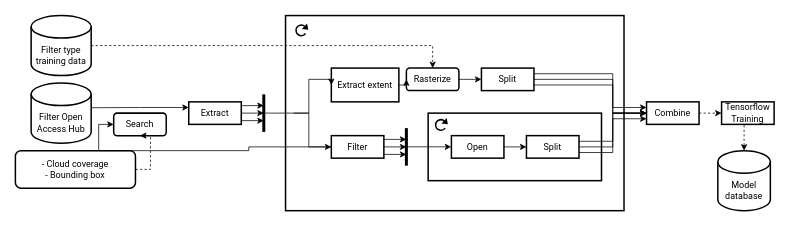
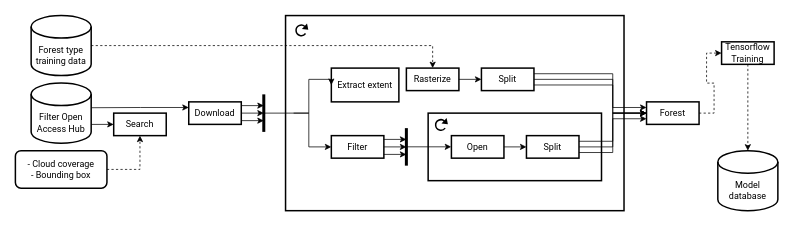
  <mxCell id="0" />
  <mxCell id="1" parent="0" />
  <mxCell id="2" value="" style="rounded=0;whiteSpace=wrap;html=1;fillColor=none;strokeWidth=2;" vertex="1" parent="1"><mxGeometry x="380" y="20" width="451" height="260" as="geometry" /></mxCell>
  <mxCell id="3" value="" style="rounded=0;whiteSpace=wrap;html=1;fillColor=none;strokeWidth=2;" vertex="1" parent="1"><mxGeometry x="570" y="150" width="231" height="90" as="geometry" /></mxCell>
  <mxCell id="4" style="edgeStyle=orthogonalEdgeStyle;rounded=0;orthogonalLoop=1;jettySize=auto;html=1;exitX=1;exitY=0.5;exitDx=0;exitDy=0;exitPerimeter=0;entryX=0.5;entryY=0;entryDx=0;entryDy=0;dashed=1;" edge="1" parent="1" source="5" target="22"><mxGeometry relative="1" as="geometry" /></mxCell>
- <mxCell id="5" value="Filter type training data" style="shape=cylinder3;whiteSpace=wrap;html=1;boundedLbl=1;backgroundOutline=1;size=15;strokeWidth=2;fontFamily=Roboto;fillColor=none;" vertex="1" parent="1"><mxGeometry x="41" y="20" width="80" height="80" as="geometry" /></mxCell>
+ <mxCell id="5" value="Forest type training data" style="shape=cylinder3;whiteSpace=wrap;html=1;boundedLbl=1;backgroundOutline=1;size=15;strokeWidth=2;fontFamily=Roboto;fillColor=none;" vertex="1" parent="1"><mxGeometry x="41" y="20" width="80" height="80" as="geometry" /></mxCell>
  <mxCell id="6" value="Filter Open Access Hub" style="shape=cylinder3;whiteSpace=wrap;html=1;boundedLbl=1;backgroundOutline=1;size=15;strokeWidth=2;fontFamily=Roboto;fillColor=none;" vertex="1" parent="1"><mxGeometry x="41" y="110" width="80" height="80" as="geometry" /></mxCell>
  <mxCell id="7" style="edgeStyle=orthogonalEdgeStyle;rounded=0;orthogonalLoop=1;jettySize=auto;html=1;exitX=1;exitY=0.5;exitDx=0;exitDy=0;entryX=0.5;entryY=1;entryDx=0;entryDy=0;dashed=1;" edge="1" parent="1" source="8" target="10"><mxGeometry relative="1" as="geometry" /></mxCell>
- <mxCell id="8" value="- Cloud coverage&lt;br&gt;- Bounding box" style="rounded=1;whiteSpace=wrap;html=1;fontFamily=Roboto;strokeWidth=2;fillColor=none;" vertex="1" parent="1"><mxGeometry x="20" y="200" width="160" height="50" as="geometry" /></mxCell>
- <mxCell id="9" style="edgeStyle=orthogonalEdgeStyle;rounded=0;orthogonalLoop=1;jettySize=auto;html=1;exitX=0;exitY=0.5;exitDx=0;exitDy=0;endArrow=none;endFill=0;startArrow=classic;startFill=1;" edge="1" parent="1" source="10" target="28"><mxGeometry relative="1" as="geometry" /></mxCell>
- <mxCell id="10" value="Search" style="whiteSpace=wrap;html=1;strokeWidth=2;fontFamily=Roboto;fillColor=none;rounded=1;" vertex="1" parent="1"><mxGeometry x="151" y="150" width="70" height="30" as="geometry" /></mxCell>
+ <mxCell id="8" value="- Cloud coverage&lt;br&gt;- Bounding box" style="rounded=1;whiteSpace=wrap;html=1;fontFamily=Roboto;strokeWidth=2;fillColor=none;" vertex="1" parent="1"><mxGeometry x="20" y="200" width="122" height="50" as="geometry" /></mxCell>
+ <mxCell id="9" style="edgeStyle=orthogonalEdgeStyle;rounded=0;orthogonalLoop=1;jettySize=auto;html=1;exitX=0;exitY=0.5;exitDx=0;exitDy=0;entryX=1;entryY=0.688;entryDx=0;entryDy=0;entryPerimeter=0;endArrow=none;endFill=0;startArrow=classic;startFill=1;" edge="1" parent="1" source="10" target="6"><mxGeometry relative="1" as="geometry" /></mxCell>
+ <mxCell id="10" value="Search" style="rounded=0;whiteSpace=wrap;html=1;strokeWidth=2;fontFamily=Roboto;fillColor=none;" vertex="1" parent="1"><mxGeometry x="151" y="150" width="70" height="30" as="geometry" /></mxCell>
  <mxCell id="11" style="edgeStyle=orthogonalEdgeStyle;rounded=0;orthogonalLoop=1;jettySize=auto;html=1;exitX=1;exitY=0.5;exitDx=0;exitDy=0;" edge="1" parent="1"><mxGeometry relative="1" as="geometry"><mxPoint x="351" y="150.104" as="targetPoint" /><mxPoint x="321" y="150" as="sourcePoint" /></mxGeometry></mxCell>
  <mxCell id="12" style="edgeStyle=orthogonalEdgeStyle;rounded=0;orthogonalLoop=1;jettySize=auto;html=1;exitX=0;exitY=0.25;exitDx=0;exitDy=0;entryX=1.04;entryY=0.41;entryDx=0;entryDy=0;entryPerimeter=0;endArrow=none;endFill=0;startArrow=classic;startFill=1;" edge="1" parent="1" source="13"><mxGeometry relative="1" as="geometry"><mxPoint x="248" y="142.5" as="sourcePoint" /><mxPoint x="121.2" y="142.8" as="targetPoint" /></mxGeometry></mxCell>
- <mxCell id="13" value="Extract" style="rounded=0;whiteSpace=wrap;html=1;strokeWidth=2;fontFamily=Roboto;fillColor=none;" vertex="1" parent="1"><mxGeometry x="251" y="135" width="70" height="30" as="geometry" /></mxCell>
+ <mxCell id="13" value="Download" style="rounded=0;whiteSpace=wrap;html=1;strokeWidth=2;fontFamily=Roboto;fillColor=none;" vertex="1" parent="1"><mxGeometry x="251" y="135" width="70" height="30" as="geometry" /></mxCell>
  <mxCell id="14" value="" style="verticalLabelPosition=bottom;verticalAlign=top;html=1;shape=mxgraph.basic.arc;startAngle=0.332;endAngle=0.1;strokeWidth=2;strokeColor=default;rotation=7;" vertex="1" parent="1"><mxGeometry x="394.01" y="32.78" width="13.99" height="13.99" as="geometry" /></mxCell>
  <mxCell id="15" value="" style="verticalLabelPosition=bottom;verticalAlign=top;html=1;shape=mxgraph.basic.acute_triangle;dx=0.5;fillColor=#000000;strokeColor=none;rotation=133;aspect=fixed;" vertex="1" parent="1"><mxGeometry x="402.757" y="33.007" width="10" height="7" as="geometry" /></mxCell>
  <mxCell id="16" value="" style="endArrow=none;html=1;rounded=0;strokeWidth=4;" edge="1" parent="1"><mxGeometry width="50" height="50" relative="1" as="geometry"><mxPoint x="351" y="175" as="sourcePoint" /><mxPoint x="351" y="125" as="targetPoint" /></mxGeometry></mxCell>
  <mxCell id="17" style="edgeStyle=orthogonalEdgeStyle;rounded=0;orthogonalLoop=1;jettySize=auto;html=1;exitX=1;exitY=0.5;exitDx=0;exitDy=0;entryX=0;entryY=0.5;entryDx=0;entryDy=0;" edge="1" parent="1" target="28"><mxGeometry relative="1" as="geometry"><mxPoint x="390.76" y="150" as="sourcePoint" /><Array as="points"><mxPoint x="411" y="150" /><mxPoint x="411" y="195" /></Array></mxGeometry></mxCell>
  <mxCell id="18" style="edgeStyle=orthogonalEdgeStyle;rounded=0;orthogonalLoop=1;jettySize=auto;html=1;entryX=0;entryY=0.5;entryDx=0;entryDy=0;" edge="1" parent="1" target="20"><mxGeometry relative="1" as="geometry"><mxPoint x="351" y="150" as="sourcePoint" /><Array as="points"><mxPoint x="411" y="150" /><mxPoint x="411" y="105" /></Array></mxGeometry></mxCell>
- <mxCell id="19" style="edgeStyle=orthogonalEdgeStyle;rounded=0;orthogonalLoop=1;jettySize=auto;html=1;exitX=1;exitY=0.5;exitDx=0;exitDy=0;entryX=0;entryY=0.5;entryDx=0;entryDy=0;" edge="1" parent="1" source="20" target="22"><mxGeometry relative="1" as="geometry" /></mxCell>
  <mxCell id="20" value="Extract extent" style="rounded=0;whiteSpace=wrap;html=1;strokeWidth=2;fontFamily=Roboto;fillColor=none;" vertex="1" parent="1"><mxGeometry x="441" y="90" width="90" height="45" as="geometry" /></mxCell>
  <mxCell id="21" style="edgeStyle=orthogonalEdgeStyle;rounded=0;orthogonalLoop=1;jettySize=auto;html=1;exitX=1;exitY=0.5;exitDx=0;exitDy=0;entryX=0;entryY=0.5;entryDx=0;entryDy=0;" edge="1" parent="1" source="22" target="26"><mxGeometry relative="1" as="geometry" /></mxCell>
- <mxCell id="22" value="Rasterize" style="whiteSpace=wrap;html=1;strokeWidth=2;fontFamily=Roboto;fillColor=none;rounded=1;" vertex="1" parent="1"><mxGeometry x="541" y="90" width="70" height="30" as="geometry" /></mxCell>
+ <mxCell id="22" value="Rasterize" style="rounded=0;whiteSpace=wrap;html=1;strokeWidth=2;fontFamily=Roboto;fillColor=none;" vertex="1" parent="1"><mxGeometry x="541" y="90" width="70" height="30" as="geometry" /></mxCell>
  <mxCell id="23" style="edgeStyle=orthogonalEdgeStyle;rounded=0;orthogonalLoop=1;jettySize=auto;html=1;exitX=1;exitY=0.25;exitDx=0;exitDy=0;entryX=0;entryY=0.25;entryDx=0;entryDy=0;" edge="1" parent="1" source="26" target="44"><mxGeometry relative="1" as="geometry"><Array as="points"><mxPoint x="816" y="98" /><mxPoint x="816" y="143" /></Array></mxGeometry></mxCell>
  <mxCell id="24" style="edgeStyle=orthogonalEdgeStyle;rounded=0;orthogonalLoop=1;jettySize=auto;html=1;exitX=1;exitY=0.5;exitDx=0;exitDy=0;entryX=0;entryY=0.5;entryDx=0;entryDy=0;" edge="1" parent="1" source="26" target="44"><mxGeometry relative="1" as="geometry"><Array as="points"><mxPoint x="816" y="105" /><mxPoint x="816" y="150" /></Array></mxGeometry></mxCell>
  <mxCell id="25" style="edgeStyle=orthogonalEdgeStyle;rounded=0;orthogonalLoop=1;jettySize=auto;html=1;exitX=1;exitY=0.75;exitDx=0;exitDy=0;entryX=0;entryY=0.5;entryDx=0;entryDy=0;" edge="1" parent="1" source="26" target="44"><mxGeometry relative="1" as="geometry"><Array as="points"><mxPoint x="816" y="113" /><mxPoint x="816" y="150" /></Array></mxGeometry></mxCell>
  <mxCell id="26" value="Split" style="rounded=0;whiteSpace=wrap;html=1;strokeWidth=2;fontFamily=Roboto;fillColor=none;" vertex="1" parent="1"><mxGeometry x="641" y="90" width="70" height="30" as="geometry" /></mxCell>
  <mxCell id="27" style="edgeStyle=orthogonalEdgeStyle;rounded=0;orthogonalLoop=1;jettySize=auto;html=1;exitX=1;exitY=0.5;exitDx=0;exitDy=0;" edge="1" parent="1" source="28"><mxGeometry relative="1" as="geometry"><mxPoint x="541" y="195.238" as="targetPoint" /></mxGeometry></mxCell>
  <mxCell id="28" value="Filter" style="rounded=0;whiteSpace=wrap;html=1;strokeWidth=2;fontFamily=Roboto;fillColor=none;" vertex="1" parent="1"><mxGeometry x="441" y="180" width="70" height="30" as="geometry" /></mxCell>
  <mxCell id="29" value="" style="endArrow=none;html=1;rounded=0;strokeWidth=4;" edge="1" parent="1"><mxGeometry width="50" height="50" relative="1" as="geometry"><mxPoint x="541" y="220" as="sourcePoint" /><mxPoint x="541" y="170" as="targetPoint" /></mxGeometry></mxCell>
  <mxCell id="30" style="edgeStyle=orthogonalEdgeStyle;rounded=0;orthogonalLoop=1;jettySize=auto;html=1;exitX=1;exitY=0.5;exitDx=0;exitDy=0;" edge="1" parent="1"><mxGeometry relative="1" as="geometry"><mxPoint x="600.76" y="194.89" as="targetPoint" /><mxPoint x="540.76" y="194.89" as="sourcePoint" /></mxGeometry></mxCell>
  <mxCell id="31" style="edgeStyle=orthogonalEdgeStyle;rounded=0;orthogonalLoop=1;jettySize=auto;html=1;exitX=1;exitY=0.5;exitDx=0;exitDy=0;entryX=0;entryY=0.5;entryDx=0;entryDy=0;" edge="1" parent="1" source="32" target="36"><mxGeometry relative="1" as="geometry" /></mxCell>
  <mxCell id="32" value="Open" style="rounded=0;whiteSpace=wrap;html=1;strokeWidth=2;fontFamily=Roboto;fillColor=none;" vertex="1" parent="1"><mxGeometry x="601" y="180" width="70" height="30" as="geometry" /></mxCell>
  <mxCell id="33" style="edgeStyle=orthogonalEdgeStyle;rounded=0;orthogonalLoop=1;jettySize=auto;html=1;exitX=1;exitY=0.75;exitDx=0;exitDy=0;entryX=0;entryY=0.75;entryDx=0;entryDy=0;" edge="1" parent="1" source="36" target="44"><mxGeometry relative="1" as="geometry" /></mxCell>
  <mxCell id="34" style="edgeStyle=orthogonalEdgeStyle;rounded=0;orthogonalLoop=1;jettySize=auto;html=1;exitX=1;exitY=0.5;exitDx=0;exitDy=0;entryX=0;entryY=0.5;entryDx=0;entryDy=0;" edge="1" parent="1" source="36" target="44"><mxGeometry relative="1" as="geometry" /></mxCell>
  <mxCell id="35" style="edgeStyle=orthogonalEdgeStyle;rounded=0;orthogonalLoop=1;jettySize=auto;html=1;exitX=1;exitY=0.25;exitDx=0;exitDy=0;" edge="1" parent="1" source="36"><mxGeometry relative="1" as="geometry"><mxPoint x="861" y="150" as="targetPoint" /><Array as="points"><mxPoint x="816" y="187" /><mxPoint x="816" y="150" /></Array></mxGeometry></mxCell>
  <mxCell id="36" value="Split" style="rounded=0;whiteSpace=wrap;html=1;strokeWidth=2;fontFamily=Roboto;fillColor=none;" vertex="1" parent="1"><mxGeometry x="701" y="180" width="70" height="30" as="geometry" /></mxCell>
  <mxCell id="37" value="" style="verticalLabelPosition=bottom;verticalAlign=top;html=1;shape=mxgraph.basic.arc;startAngle=0.332;endAngle=0.1;strokeWidth=2;strokeColor=default;rotation=7;" vertex="1" parent="1"><mxGeometry x="580.01" y="158.78" width="13.99" height="13.99" as="geometry" /></mxCell>
  <mxCell id="38" value="" style="verticalLabelPosition=bottom;verticalAlign=top;html=1;shape=mxgraph.basic.acute_triangle;dx=0.5;fillColor=#000000;strokeColor=none;rotation=133;aspect=fixed;" vertex="1" parent="1"><mxGeometry x="588.757" y="159.007" width="10" height="7" as="geometry" /></mxCell>
  <mxCell id="39" style="edgeStyle=orthogonalEdgeStyle;rounded=0;orthogonalLoop=1;jettySize=auto;html=1;exitX=1;exitY=0.5;exitDx=0;exitDy=0;" edge="1" parent="1"><mxGeometry relative="1" as="geometry"><mxPoint x="351" y="160.104" as="targetPoint" /><mxPoint x="321" y="160" as="sourcePoint" /></mxGeometry></mxCell>
  <mxCell id="40" style="edgeStyle=orthogonalEdgeStyle;rounded=0;orthogonalLoop=1;jettySize=auto;html=1;exitX=1;exitY=0.5;exitDx=0;exitDy=0;" edge="1" parent="1"><mxGeometry relative="1" as="geometry"><mxPoint x="351" y="140.104" as="targetPoint" /><mxPoint x="321" y="140" as="sourcePoint" /></mxGeometry></mxCell>
  <mxCell id="41" style="edgeStyle=orthogonalEdgeStyle;rounded=0;orthogonalLoop=1;jettySize=auto;html=1;exitX=1;exitY=0.5;exitDx=0;exitDy=0;" edge="1" parent="1"><mxGeometry relative="1" as="geometry"><mxPoint x="541" y="205.238" as="targetPoint" /><mxPoint x="511" y="205" as="sourcePoint" /></mxGeometry></mxCell>
  <mxCell id="42" style="edgeStyle=orthogonalEdgeStyle;rounded=0;orthogonalLoop=1;jettySize=auto;html=1;exitX=1;exitY=0.5;exitDx=0;exitDy=0;" edge="1" parent="1"><mxGeometry relative="1" as="geometry"><mxPoint x="541" y="185.238" as="targetPoint" /><mxPoint x="511" y="185" as="sourcePoint" /></mxGeometry></mxCell>
  <mxCell id="43" style="edgeStyle=orthogonalEdgeStyle;rounded=0;orthogonalLoop=1;jettySize=auto;html=1;exitX=1;exitY=0.5;exitDx=0;exitDy=0;entryX=0;entryY=0.5;entryDx=0;entryDy=0;dashed=1;" edge="1" parent="1" source="44" target="46"><mxGeometry relative="1" as="geometry" /></mxCell>
- <mxCell id="44" value="Combine" style="rounded=0;whiteSpace=wrap;html=1;strokeWidth=2;fontFamily=Roboto;fillColor=none;" vertex="1" parent="1"><mxGeometry x="861" y="135" width="70" height="30" as="geometry" /></mxCell>
+ <mxCell id="44" value="Forest" style="rounded=0;whiteSpace=wrap;html=1;strokeWidth=2;fontFamily=Roboto;fillColor=none;" vertex="1" parent="1"><mxGeometry x="861" y="135" width="70" height="30" as="geometry" /></mxCell>
  <mxCell id="45" style="edgeStyle=orthogonalEdgeStyle;rounded=0;orthogonalLoop=1;jettySize=auto;html=1;exitX=0.5;exitY=1;exitDx=0;exitDy=0;entryX=0.5;entryY=0;entryDx=0;entryDy=0;entryPerimeter=0;dashed=1;" edge="1" parent="1" source="46" target="47"><mxGeometry relative="1" as="geometry" /></mxCell>
- <mxCell id="46" value="Tensorflow Training" style="rounded=0;whiteSpace=wrap;html=1;strokeWidth=2;fontFamily=Roboto;fillColor=none;" vertex="1" parent="1"><mxGeometry x="961" y="135" width="70" height="30" as="geometry" /></mxCell>
- <mxCell id="47" value="Model database" style="shape=cylinder3;whiteSpace=wrap;html=1;boundedLbl=1;backgroundOutline=1;size=15;strokeWidth=2;fontFamily=Roboto;fillColor=none;" vertex="1" parent="1"><mxGeometry x="956" y="200" width="70" height="80" as="geometry" /></mxCell>
+ <mxCell id="46" value="Tensorflow Training" style="rounded=0;whiteSpace=wrap;html=1;strokeWidth=2;fontFamily=Roboto;fillColor=none;" vertex="1" parent="1"><mxGeometry x="961" y="55" width="70" height="30" as="geometry" /></mxCell>
+ <mxCell id="47" value="Model database" style="shape=cylinder3;whiteSpace=wrap;html=1;boundedLbl=1;backgroundOutline=1;size=15;strokeWidth=2;fontFamily=Roboto;fillColor=none;" vertex="1" parent="1"><mxGeometry x="956" y="200" width="80" height="80" as="geometry" /></mxCell>
